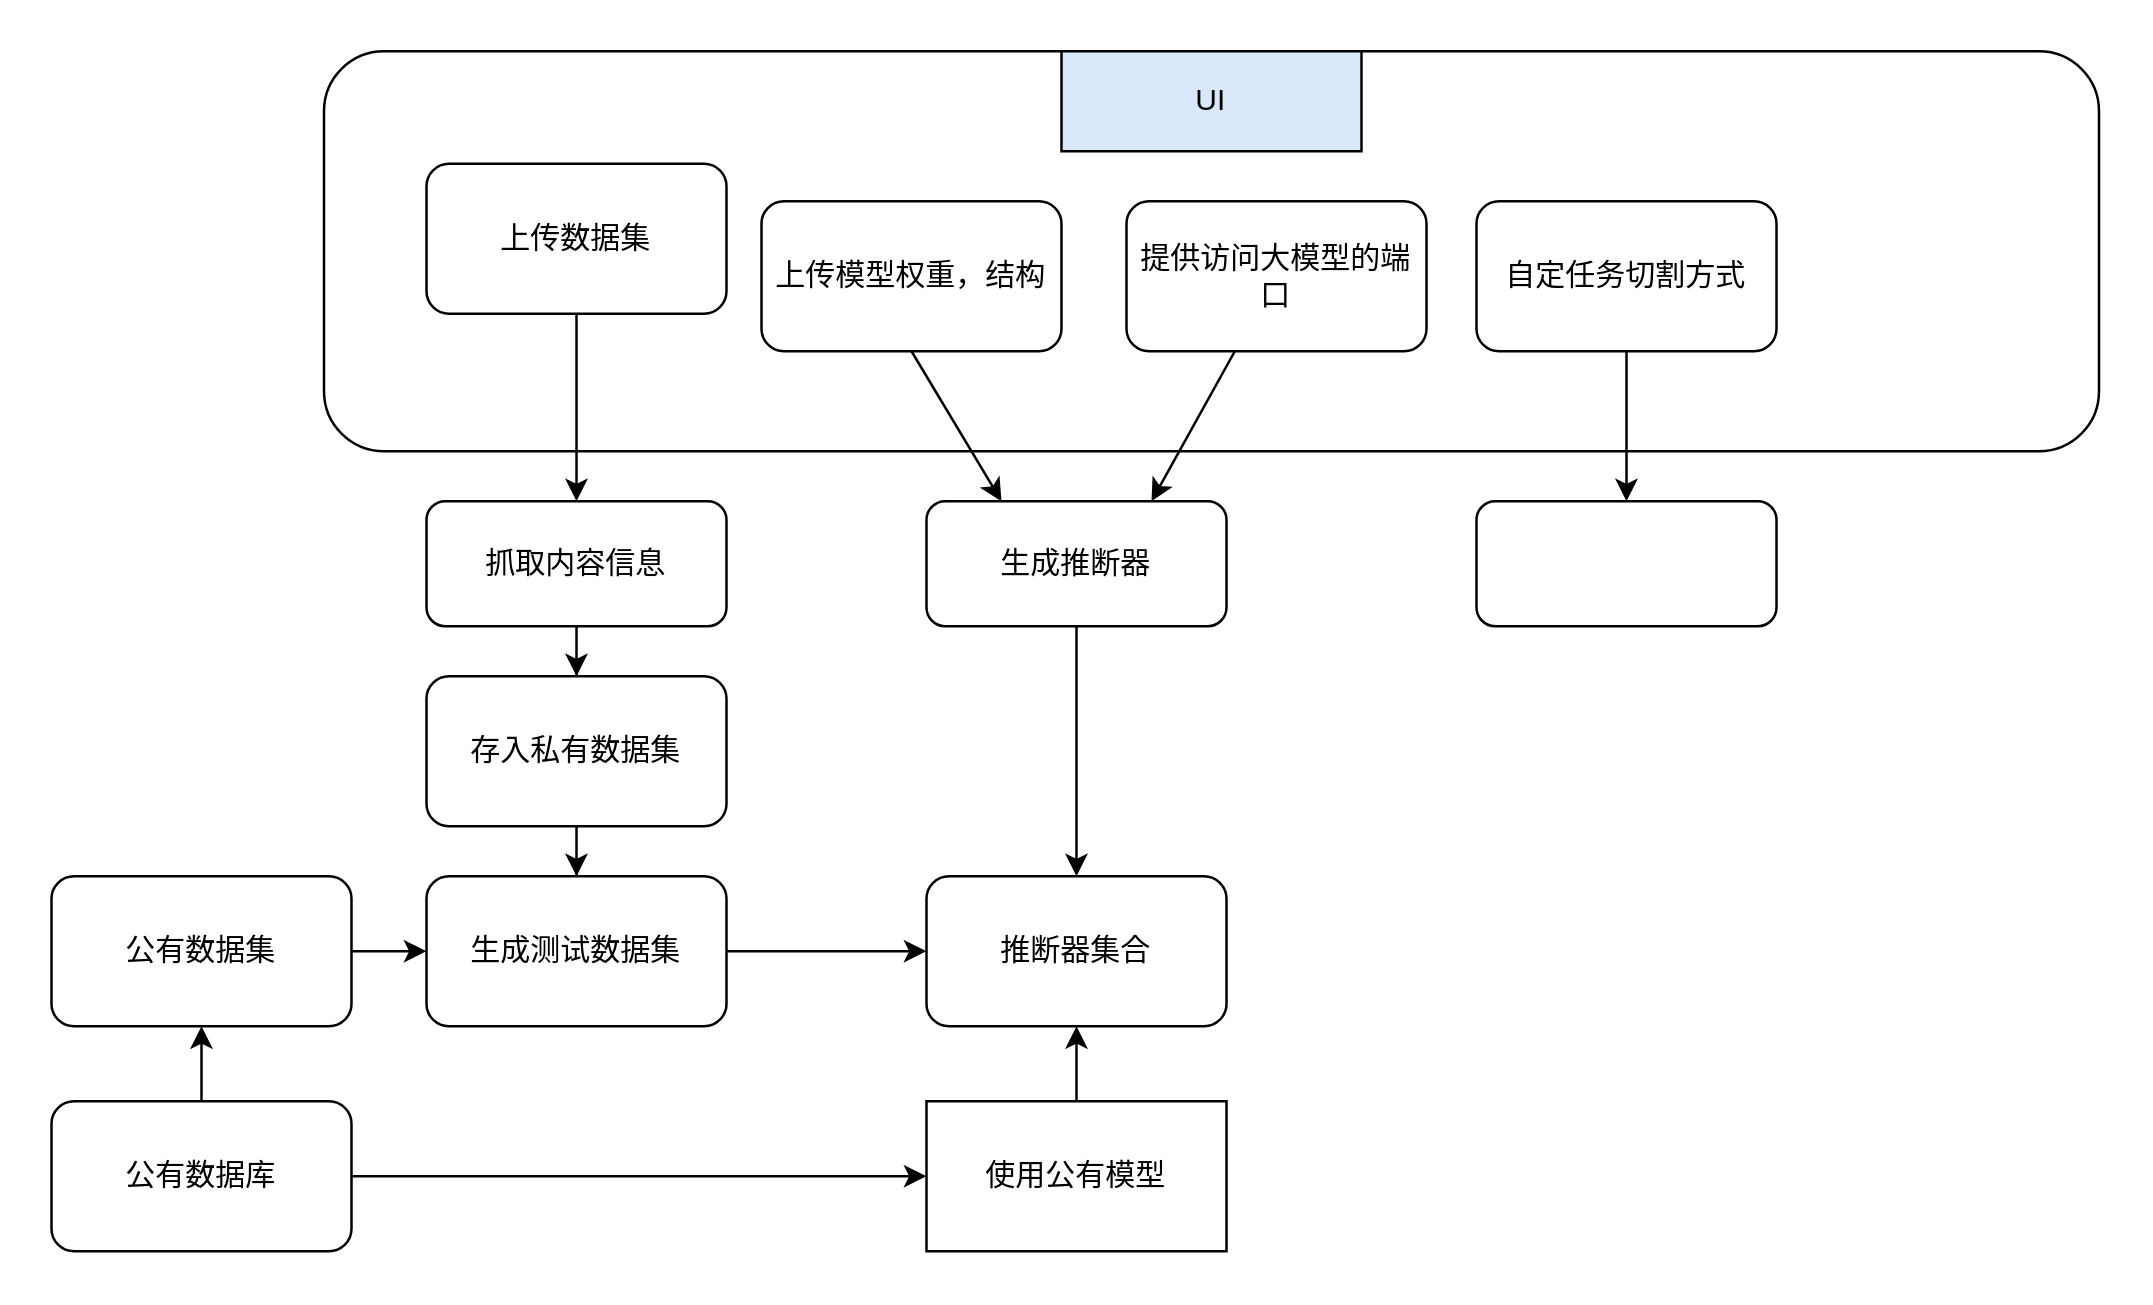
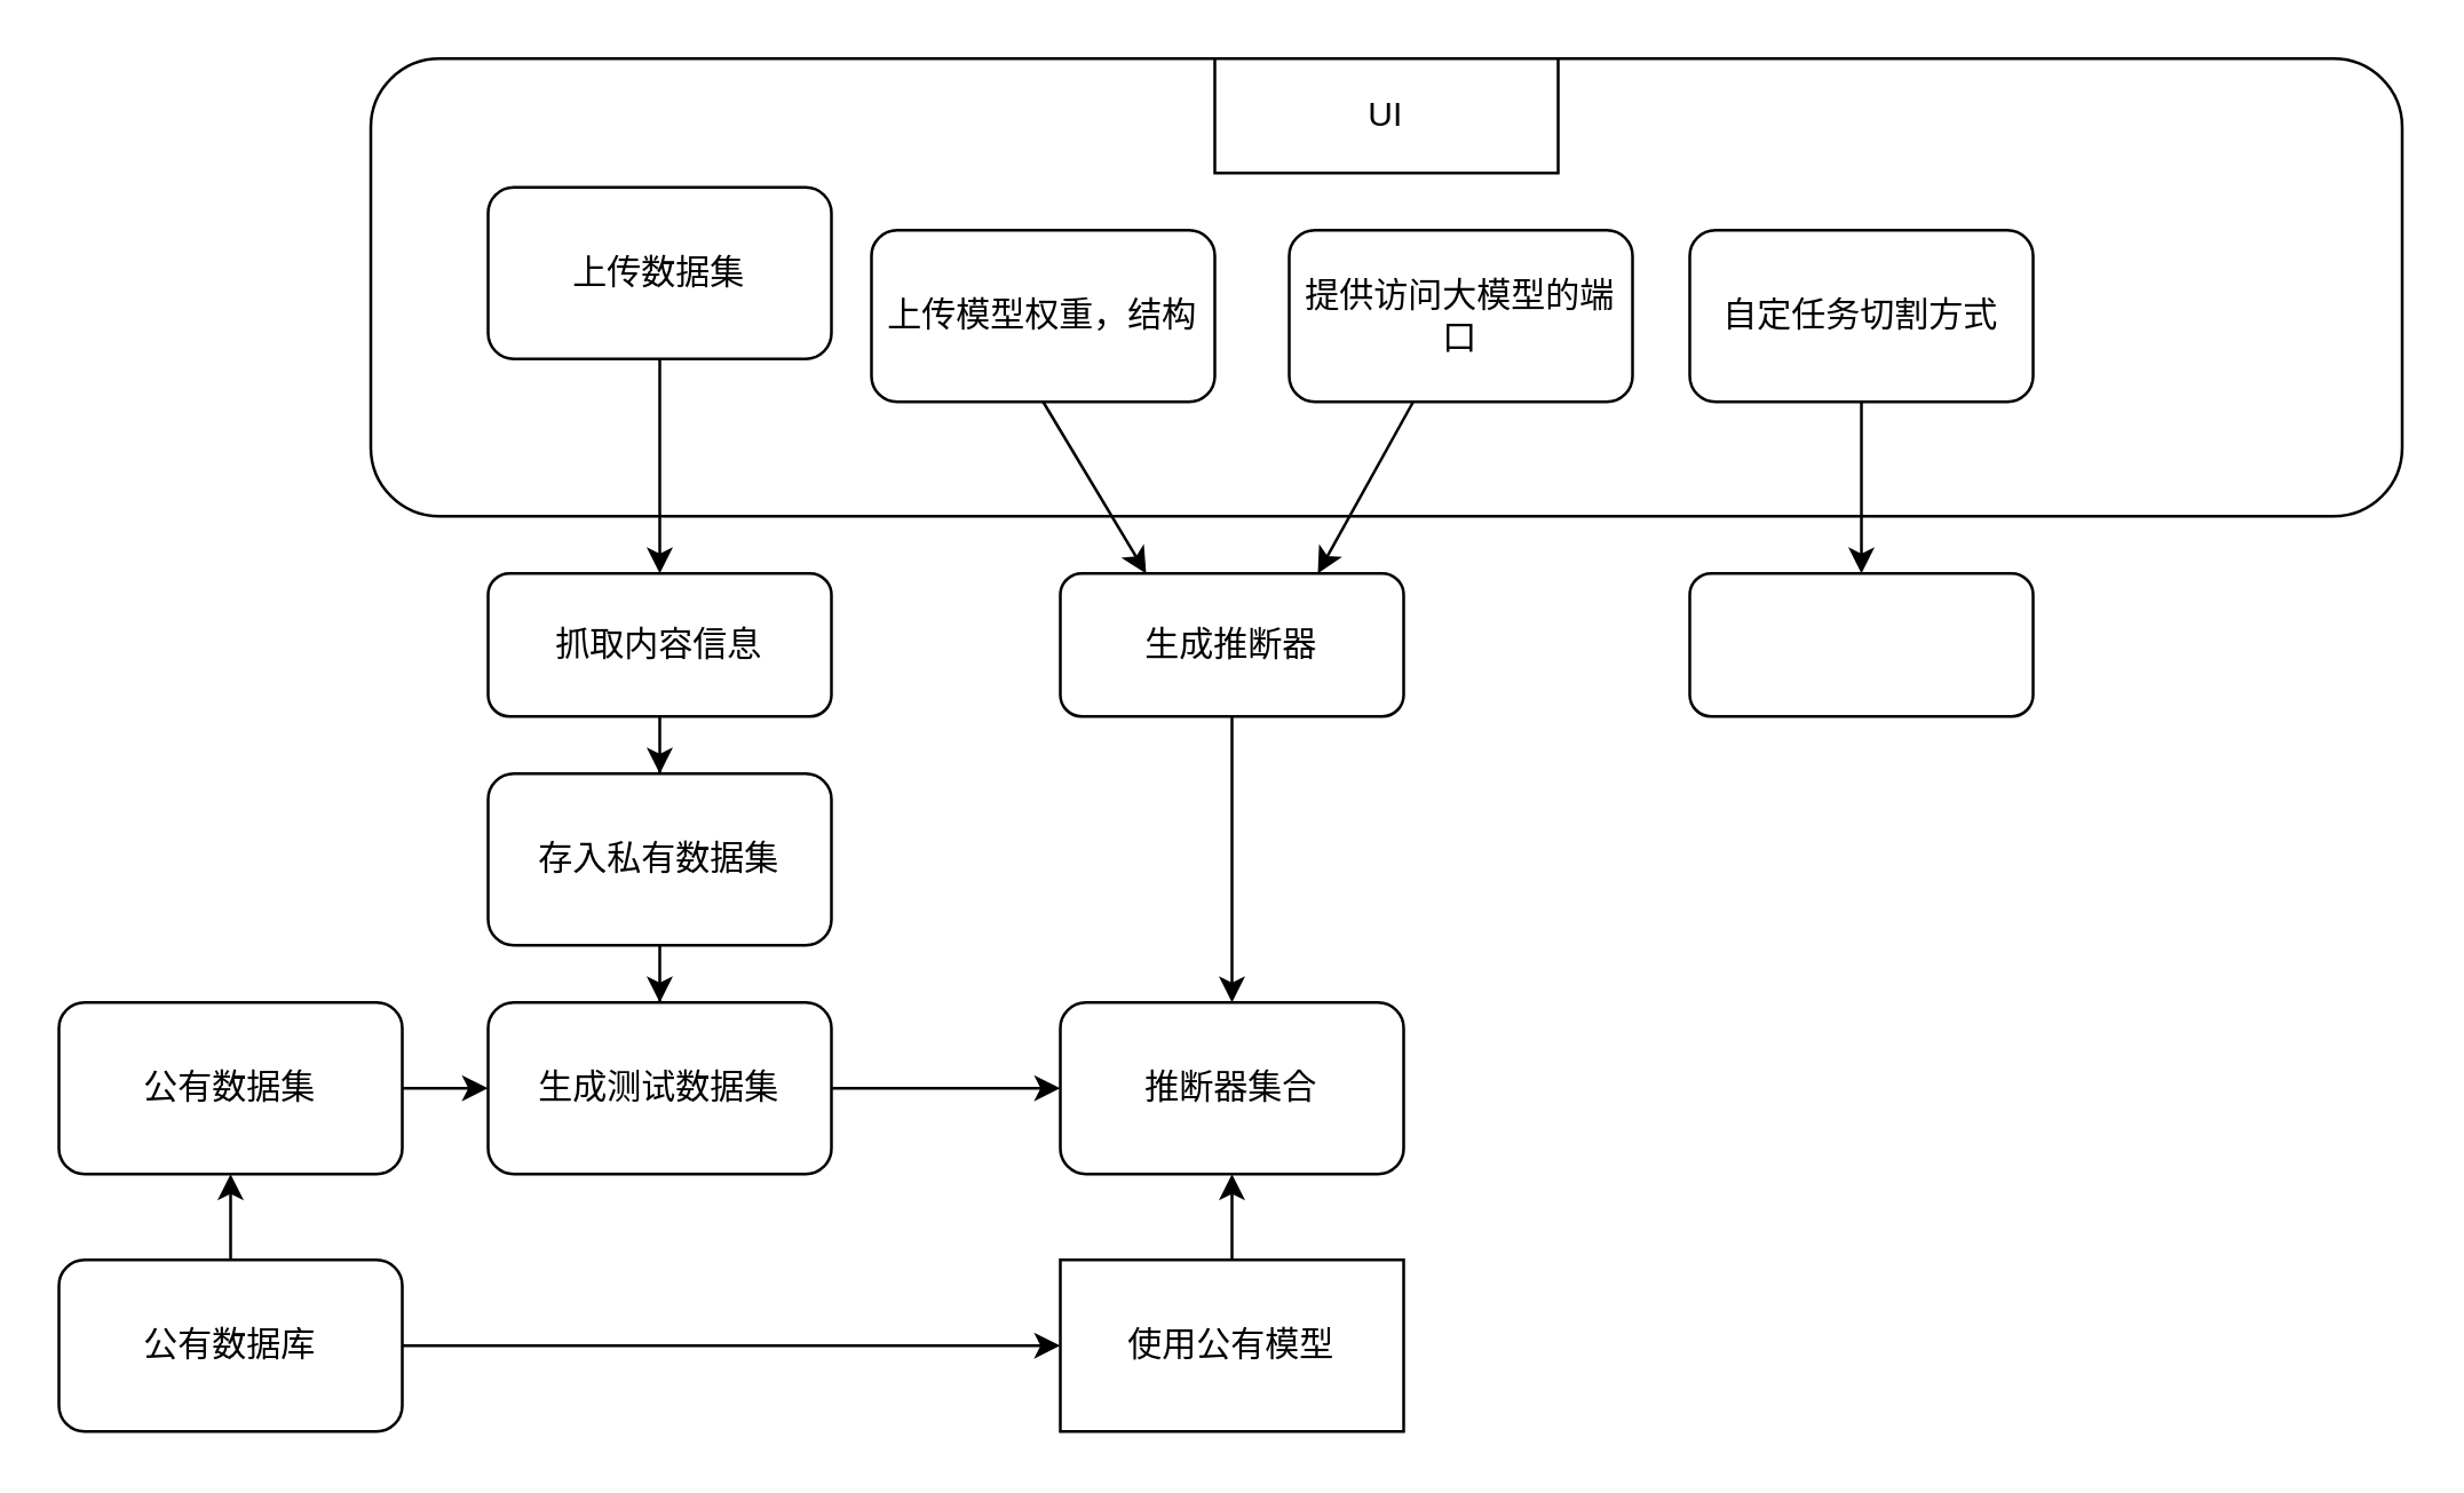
  <mxCell id="0" />
  <mxCell id="1" parent="0" />
  <mxCell id="2" value="" style="rounded=1;whiteSpace=wrap;html=1;" vertex="1" parent="1"><mxGeometry x="129" y="20" width="710" height="160" as="geometry" /></mxCell>
- <mxCell id="3" value="UI" style="rounded=0;whiteSpace=wrap;html=1;fillColor=#dae8fc;" vertex="1" parent="1"><mxGeometry x="424" y="20" width="120" height="40" as="geometry" /></mxCell>
+ <mxCell id="3" value="UI" style="rounded=0;whiteSpace=wrap;html=1;" vertex="1" parent="1"><mxGeometry x="424" y="20" width="120" height="40" as="geometry" /></mxCell>
  <mxCell id="4" value="上传数据集" style="rounded=1;whiteSpace=wrap;html=1;" vertex="1" parent="1"><mxGeometry x="170" y="65" width="120" height="60" as="geometry" /></mxCell>
  <mxCell id="5" value="" style="endArrow=classic;html=1;rounded=0;exitX=0.5;exitY=1;exitDx=0;exitDy=0;" edge="1" parent="1" source="4" target="7"><mxGeometry width="50" height="50" relative="1" as="geometry"><mxPoint x="450" y="340" as="sourcePoint" /><mxPoint x="230" y="210" as="targetPoint" /></mxGeometry></mxCell>
  <mxCell id="6" value="" style="edgeStyle=orthogonalEdgeStyle;rounded=0;orthogonalLoop=1;jettySize=auto;html=1;" edge="1" parent="1" source="7" target="11"><mxGeometry relative="1" as="geometry" /></mxCell>
  <mxCell id="7" value="抓取内容信息" style="rounded=1;whiteSpace=wrap;html=1;" vertex="1" parent="1"><mxGeometry x="170" y="200" width="120" height="50" as="geometry" /></mxCell>
  <mxCell id="8" value="" style="edgeStyle=orthogonalEdgeStyle;rounded=0;orthogonalLoop=1;jettySize=auto;html=1;" edge="1" parent="1" source="9" target="25"><mxGeometry relative="1" as="geometry" /></mxCell>
  <mxCell id="9" value="生成测试数据集" style="rounded=1;whiteSpace=wrap;html=1;" vertex="1" parent="1"><mxGeometry x="170" y="350" width="120" height="60" as="geometry" /></mxCell>
  <mxCell id="10" value="" style="edgeStyle=orthogonalEdgeStyle;rounded=0;orthogonalLoop=1;jettySize=auto;html=1;" edge="1" parent="1" source="11" target="9"><mxGeometry relative="1" as="geometry" /></mxCell>
  <mxCell id="11" value="存入私有数据集" style="rounded=1;whiteSpace=wrap;html=1;" vertex="1" parent="1"><mxGeometry x="170" y="270" width="120" height="60" as="geometry" /></mxCell>
  <mxCell id="12" value="" style="edgeStyle=orthogonalEdgeStyle;rounded=0;orthogonalLoop=1;jettySize=auto;html=1;" edge="1" parent="1" source="13" target="9"><mxGeometry relative="1" as="geometry" /></mxCell>
  <mxCell id="13" value="公有数据集" style="rounded=1;whiteSpace=wrap;html=1;" vertex="1" parent="1"><mxGeometry x="20" y="350" width="120" height="60" as="geometry" /></mxCell>
  <mxCell id="14" value="上传模型权重，结构" style="rounded=1;whiteSpace=wrap;html=1;" vertex="1" parent="1"><mxGeometry x="304" y="80" width="120" height="60" as="geometry" /></mxCell>
  <mxCell id="15" value="" style="edgeStyle=orthogonalEdgeStyle;rounded=0;orthogonalLoop=1;jettySize=auto;html=1;" edge="1" parent="1" source="16" target="13"><mxGeometry relative="1" as="geometry" /></mxCell>
  <mxCell id="16" value="公有数据库" style="rounded=1;whiteSpace=wrap;html=1;" vertex="1" parent="1"><mxGeometry x="20" y="440" width="120" height="60" as="geometry" /></mxCell>
  <mxCell id="17" value="提供访问大模型的端口" style="rounded=1;whiteSpace=wrap;html=1;" vertex="1" parent="1"><mxGeometry x="450" y="80" width="120" height="60" as="geometry" /></mxCell>
  <mxCell id="18" value="" style="edgeStyle=orthogonalEdgeStyle;rounded=0;orthogonalLoop=1;jettySize=auto;html=1;" edge="1" parent="1" source="19" target="25"><mxGeometry relative="1" as="geometry" /></mxCell>
  <mxCell id="19" value="生成推断器" style="rounded=1;whiteSpace=wrap;html=1;" vertex="1" parent="1"><mxGeometry x="370" y="200" width="120" height="50" as="geometry" /></mxCell>
  <mxCell id="20" value="" style="endArrow=classic;html=1;rounded=0;entryX=0.75;entryY=0;entryDx=0;entryDy=0;" edge="1" parent="1" source="17" target="19"><mxGeometry width="50" height="50" relative="1" as="geometry"><mxPoint x="440" y="340" as="sourcePoint" /><mxPoint x="490" y="290" as="targetPoint" /></mxGeometry></mxCell>
  <mxCell id="21" value="" style="endArrow=classic;html=1;rounded=0;exitX=0.5;exitY=1;exitDx=0;exitDy=0;entryX=0.25;entryY=0;entryDx=0;entryDy=0;" edge="1" parent="1" source="14" target="19"><mxGeometry width="50" height="50" relative="1" as="geometry"><mxPoint x="440" y="340" as="sourcePoint" /><mxPoint x="490" y="290" as="targetPoint" /></mxGeometry></mxCell>
  <mxCell id="22" value="" style="edgeStyle=orthogonalEdgeStyle;rounded=0;orthogonalLoop=1;jettySize=auto;html=1;" edge="1" parent="1" source="23" target="25"><mxGeometry relative="1" as="geometry" /></mxCell>
  <mxCell id="23" value="使用公有模型" style="whiteSpace=wrap;html=1;rounded=0;" vertex="1" parent="1"><mxGeometry x="370" y="440" width="120" height="60" as="geometry" /></mxCell>
  <mxCell id="24" value="" style="endArrow=classic;html=1;rounded=0;exitX=1;exitY=0.5;exitDx=0;exitDy=0;entryX=0;entryY=0.5;entryDx=0;entryDy=0;" edge="1" parent="1" source="16" target="23"><mxGeometry width="50" height="50" relative="1" as="geometry"><mxPoint x="440" y="340" as="sourcePoint" /><mxPoint x="490" y="290" as="targetPoint" /></mxGeometry></mxCell>
  <mxCell id="25" value="推断器集合" style="rounded=1;whiteSpace=wrap;html=1;" vertex="1" parent="1"><mxGeometry x="370" y="350" width="120" height="60" as="geometry" /></mxCell>
  <mxCell id="26" value="" style="edgeStyle=orthogonalEdgeStyle;rounded=0;orthogonalLoop=1;jettySize=auto;html=1;" edge="1" parent="1" source="27" target="28"><mxGeometry relative="1" as="geometry" /></mxCell>
  <mxCell id="27" value="自定任务切割方式" style="rounded=1;whiteSpace=wrap;html=1;" vertex="1" parent="1"><mxGeometry x="590" y="80" width="120" height="60" as="geometry" /></mxCell>
  <mxCell id="28" value="" style="rounded=1;whiteSpace=wrap;html=1;" vertex="1" parent="1"><mxGeometry x="590" y="200" width="120" height="50" as="geometry" /></mxCell>
